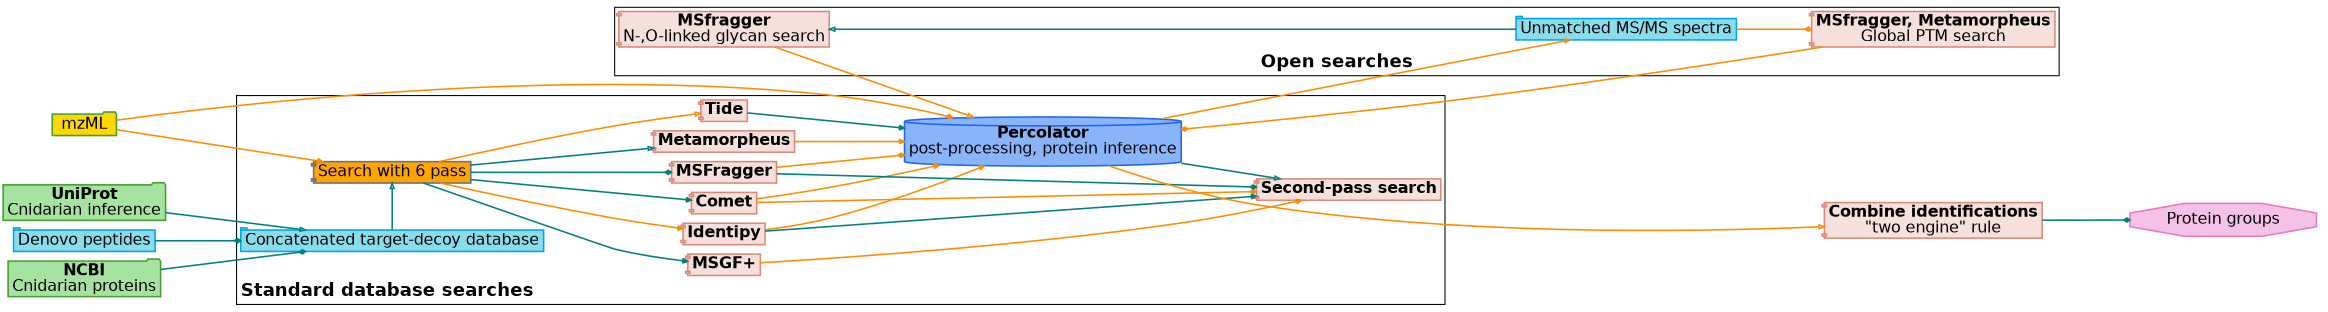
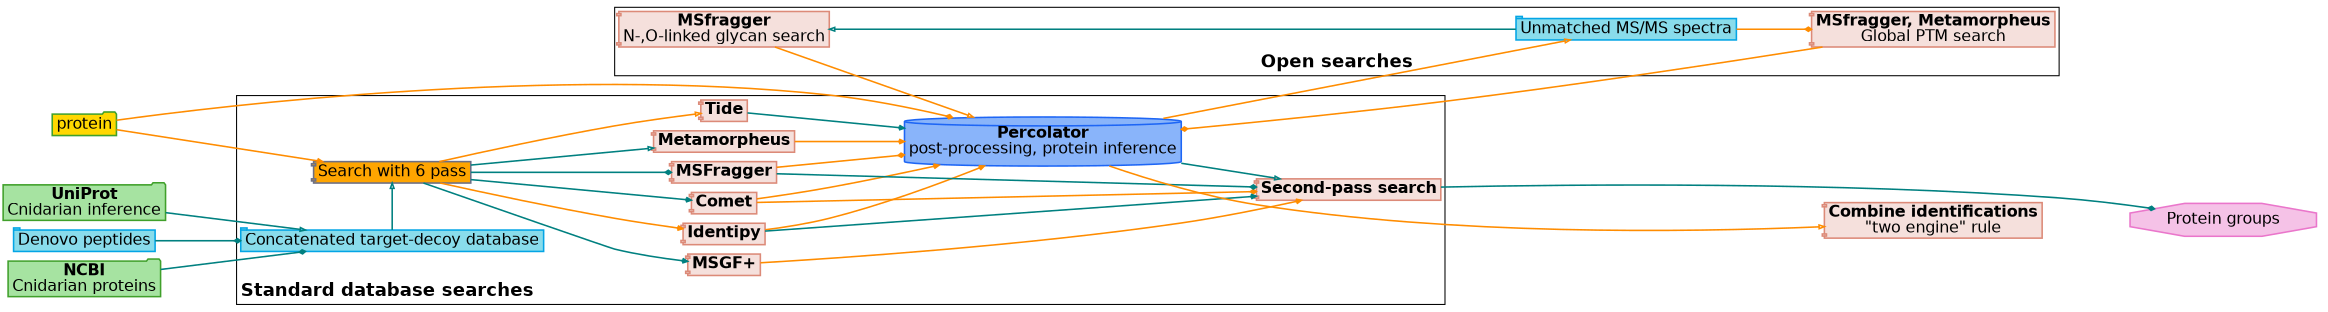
  digraph {
    compound=true
    fontname=Helvetica
    newrank=true
    rankdir=LR
    ranksep=2
    style=invis
    node [color="#dc8a78" fillcolor="#f5e0dc" fontname=Helvetica fontsize=30 penwidth=3 shape=component style=filled]
    edge [arrowhead=diamond color=darkorange penwidth=3]
    n1 [label=<<b>MSfragger</b><br/>N-,O-linked glycan search>]
    n2 [label=<<b>MSfragger, Metamorpheus</b><br/>Global PTM search>]
    n3 [color="#04a5e5" fillcolor="#89dceb" label=<Unmatched MS/MS spectra> shape=tab]
    n4 [color="#04a5e5" fillcolor="#89dceb" label=<Concatenated target-decoy database> shape=tab]
    n5 [color="#6c6f85" fillcolor=orange label="Search with 6 pass"]
    n6 [label=<<b>Comet</b>>]
    n7 [label=<<b>Identipy</b>>]
    n8 [label=<<b>Metamorpheus</b>>]
    n9 [label=<<b>MSGF+</b>>]
    n10 [label=<<b>Tide</b>>]
    n11 [label=<<b>MSFragger</b>>]
    n12 [color="#1e66f5" fillcolor="#89b4fa" label=<<b>Percolator</b><br/>post-processing, protein inference> shape=cylinder]
    n13 [label=<<b>Second-pass search</b>>]
    n14 [label=<<b>Combine identifications</b><br/>"two engine" rule>]
    n15 [color="#ea76cb" fillcolor="#f5c2e7" label=<Protein groups> shape=octagon]
    n16 [color="#40a02b" fillcolor="#a6e3a1" label=<<b>NCBI</b><br/>Cnidarian proteins> shape=folder]
    n17 [color="#40a02b" fillcolor="#a6e3a1" label=<<b>UniProt</b><br/>Cnidarian inference> shape=folder]
-   mzML [color="#40a02b" fillcolor=gold shape=folder]
+   mzML [color="#40a02b" fillcolor=gold shape=folder label=protein]
    n19 [color="#04a5e5" fillcolor="#89dceb" label=<Denovo peptides> shape=tab]
    subgraph cluster_1 {
      fillcolor=transparent
      fontsize=35
      label=<<b>Open searches</b>>
      labelloc=b
      penwidth=2
      style=filled
      n1
      n2
      n3
    }
    subgraph cluster_2 {
      fillcolor=transparent
      fontsize=35
      label=<<b>Standard database searches</b>>
      labeljust=l
      labelloc=b
      penwidth=2
      style=filled
      n12
      n13
      subgraph sub_3 {
        fillcolor=transparent
        fontsize=35
        label=<<b>Standard database searches</b>>
        labeljust=l
        labelloc=b
        penwidth=2
        rank=same
        style=filled
        n4
        n5
      }
      subgraph sub_4 {
        fillcolor=transparent
        fontsize=35
        label=<<b>Standard database searches</b>>
        labeljust=l
        labelloc=b
        penwidth=2
        rank=same
        style=filled
        n6
        n7
        n8
        n9
        n10
        n11
      }
    }
    subgraph cluster_5 {
      n14
      n15
    }
    n1 -> n12 [arrowhead=onormal]
    n2 -> n12
    n3 -> n1 [arrowhead=onormal color=teal]
    n3 -> n2
    n4 -> n5 [arrowhead=onormal color=teal minlen=5]
    n5 -> n6 [arrowhead=vee color=teal]
    n5 -> n7 [arrowhead=vee]
    n5 -> n8 [arrowhead=onormal color=teal]
    n5 -> n9 [arrowhead=vee color=teal]
    n5 -> n10 [arrowhead=onormal]
    n5 -> n11 [color=teal]
    n6 -> n12 [arrowhead=vee]
    n6 -> n13
    n7 -> n12 [arrowhead=vee]
    n7 -> n13 [arrowhead=vee color=teal]
    n8 -> n12 [arrowhead=vee]
    n9 -> n13 [arrowhead=vee]
    n10 -> n12 [arrowhead=vee color=teal]
    n11 -> n12
    n11 -> n13 [color=teal]
    n12 -> n3 [arrowhead=onormal minlen=2]
    n12 -> n13 [arrowhead=onormal color=teal]
    n12 -> n14 [arrowhead=onormal minlen=3]
-   n14 -> n15 [color=teal]
+   n13 -> n15 [color=teal]
    n16 -> n4 [color=teal]
    n17 -> n4 [arrowhead=onormal color=teal]
    mzML -> n5 [arrowhead=vee]
    mzML -> n12
    n19 -> n4 [color=teal]
  }
